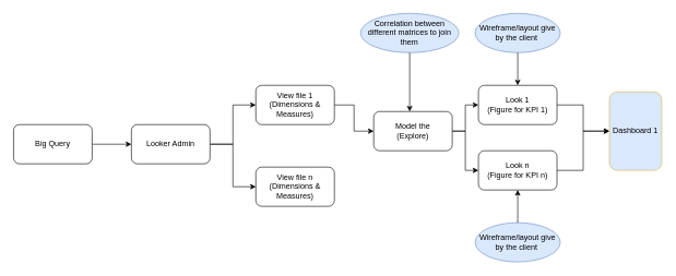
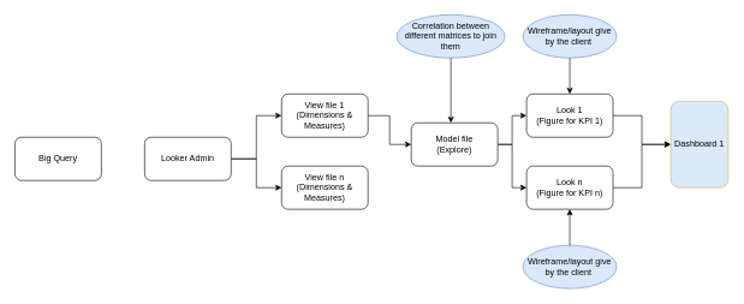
  <mxCell id="0" />
  <mxCell id="1" parent="0" />
- <mxCell id="2" style="edgeStyle=orthogonalEdgeStyle;rounded=0;orthogonalLoop=1;jettySize=auto;html=1;" edge="1" parent="1" source="3" target="6"><mxGeometry relative="1" as="geometry" /></mxCell>
  <mxCell id="3" value="Big Query" style="rounded=1;whiteSpace=wrap;html=1;direction=west;" vertex="1" parent="1"><mxGeometry x="20" y="190" width="120" height="60" as="geometry" /></mxCell>
  <mxCell id="4" style="edgeStyle=orthogonalEdgeStyle;rounded=0;orthogonalLoop=1;jettySize=auto;html=1;entryX=1;entryY=0.5;entryDx=0;entryDy=0;" edge="1" parent="1" source="6" target="8"><mxGeometry relative="1" as="geometry" /></mxCell>
  <mxCell id="5" style="edgeStyle=orthogonalEdgeStyle;rounded=0;orthogonalLoop=1;jettySize=auto;html=1;entryX=0;entryY=0.5;entryDx=0;entryDy=0;" edge="1" parent="1" source="6" target="9"><mxGeometry relative="1" as="geometry" /></mxCell>
  <mxCell id="6" value="Looker Admin" style="rounded=1;whiteSpace=wrap;html=1;direction=west;" vertex="1" parent="1"><mxGeometry x="200" y="190" width="120" height="60" as="geometry" /></mxCell>
  <mxCell id="7" style="edgeStyle=orthogonalEdgeStyle;rounded=0;orthogonalLoop=1;jettySize=auto;html=1;entryX=0;entryY=0.5;entryDx=0;entryDy=0;" edge="1" parent="1" source="8" target="12"><mxGeometry relative="1" as="geometry" /></mxCell>
  <mxCell id="8" value="View file 1&lt;br&gt;(Dimensions &amp;amp; Measures)" style="rounded=1;whiteSpace=wrap;html=1;direction=west;" vertex="1" parent="1"><mxGeometry x="390" y="130" width="120" height="60" as="geometry" /></mxCell>
- <mxCell id="9" value="View file n&lt;br&gt;(Dimensions &amp;amp; Measures)" style="rounded=1;whiteSpace=wrap;html=1;" vertex="1" parent="1"><mxGeometry x="390" y="255" width="120" height="60" as="geometry" /></mxCell>
+ <mxCell id="9" value="View file n&lt;br&gt;(Dimensions &amp;amp; Measures)" style="rounded=1;whiteSpace=wrap;html=1;" vertex="1" parent="1"><mxGeometry x="390" y="230" width="120" height="60" as="geometry" /></mxCell>
  <mxCell id="10" style="edgeStyle=orthogonalEdgeStyle;rounded=0;orthogonalLoop=1;jettySize=auto;html=1;entryX=0;entryY=0.5;entryDx=0;entryDy=0;" edge="1" parent="1" source="12" target="14"><mxGeometry relative="1" as="geometry" /></mxCell>
  <mxCell id="11" style="edgeStyle=orthogonalEdgeStyle;rounded=0;orthogonalLoop=1;jettySize=auto;html=1;entryX=0;entryY=0.5;entryDx=0;entryDy=0;" edge="1" parent="1" source="12" target="16"><mxGeometry relative="1" as="geometry" /></mxCell>
- <mxCell id="12" value="Model the&lt;br&gt;(Explore)" style="rounded=1;whiteSpace=wrap;html=1;" vertex="1" parent="1"><mxGeometry x="570" y="170" width="120" height="60" as="geometry" /></mxCell>
+ <mxCell id="12" value="Model file&lt;br&gt;(Explore)" style="rounded=1;whiteSpace=wrap;html=1;" vertex="1" parent="1"><mxGeometry x="570" y="170" width="120" height="60" as="geometry" /></mxCell>
  <mxCell id="13" style="edgeStyle=orthogonalEdgeStyle;rounded=0;orthogonalLoop=1;jettySize=auto;html=1;entryX=0.5;entryY=1;entryDx=0;entryDy=0;" edge="1" parent="1" source="14" target="19"><mxGeometry relative="1" as="geometry" /></mxCell>
  <mxCell id="14" value="Look 1&lt;br&gt;(Figure for KPI 1)" style="rounded=1;whiteSpace=wrap;html=1;" vertex="1" parent="1"><mxGeometry x="730" y="130" width="120" height="60" as="geometry" /></mxCell>
  <mxCell id="15" style="edgeStyle=orthogonalEdgeStyle;rounded=0;orthogonalLoop=1;jettySize=auto;html=1;entryX=0.5;entryY=1;entryDx=0;entryDy=0;" edge="1" parent="1" source="16" target="19"><mxGeometry relative="1" as="geometry" /></mxCell>
  <mxCell id="16" value="Look n&lt;br&gt;(Figure for KPI n)" style="rounded=1;whiteSpace=wrap;html=1;" vertex="1" parent="1"><mxGeometry x="730" y="230" width="120" height="60" as="geometry" /></mxCell>
  <mxCell id="17" value="Wireframe/layout give by the client&amp;nbsp;" style="ellipse;whiteSpace=wrap;html=1;fillColor=#dae8fc;strokeColor=#6c8ebf;" vertex="1" parent="1"><mxGeometry x="725" y="20" width="130" height="60" as="geometry" /></mxCell>
  <mxCell id="18" value="Wireframe/layout give by the client&amp;nbsp;" style="ellipse;whiteSpace=wrap;html=1;fillColor=#dae8fc;strokeColor=#6c8ebf;" vertex="1" parent="1"><mxGeometry x="725" y="340" width="130" height="60" as="geometry" /></mxCell>
  <mxCell id="19" value="Dashboard 1" style="rounded=1;whiteSpace=wrap;html=1;direction=south;fillColor=#dae8fc;strokeColor=#d6b656;" vertex="1" parent="1"><mxGeometry x="930" y="140" width="80" height="120" as="geometry" /></mxCell>
  <mxCell id="20" value="" style="endArrow=classic;html=1;rounded=0;exitX=0.5;exitY=1;exitDx=0;exitDy=0;" edge="1" parent="1" source="17" target="14"><mxGeometry width="50" height="50" relative="1" as="geometry"><mxPoint x="570" y="190" as="sourcePoint" /><mxPoint x="620" y="140" as="targetPoint" /></mxGeometry></mxCell>
  <mxCell id="21" value="" style="endArrow=classic;html=1;rounded=0;exitX=0.5;exitY=0;exitDx=0;exitDy=0;entryX=0.5;entryY=1;entryDx=0;entryDy=0;" edge="1" parent="1" source="18" target="16"><mxGeometry width="50" height="50" relative="1" as="geometry"><mxPoint x="760" y="340" as="sourcePoint" /><mxPoint x="810" y="290" as="targetPoint" /></mxGeometry></mxCell>
  <mxCell id="22" value="Correlation between different matrices to join them" style="ellipse;whiteSpace=wrap;html=1;fillColor=#dae8fc;strokeColor=#6c8ebf;" vertex="1" parent="1"><mxGeometry x="550" y="20" width="150" height="60" as="geometry" /></mxCell>
  <mxCell id="23" value="" style="endArrow=classic;html=1;rounded=0;exitX=0.5;exitY=1;exitDx=0;exitDy=0;" edge="1" parent="1" source="22"><mxGeometry width="50" height="50" relative="1" as="geometry"><mxPoint x="620" y="130" as="sourcePoint" /><mxPoint x="625" y="170" as="targetPoint" /></mxGeometry></mxCell>
